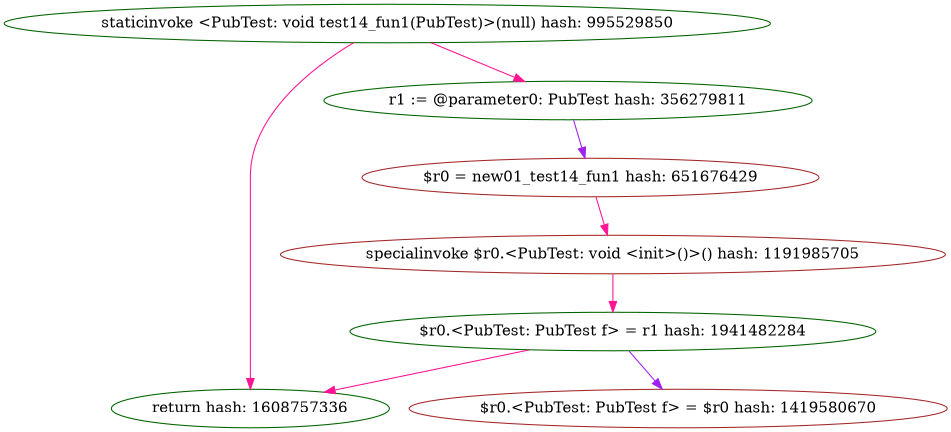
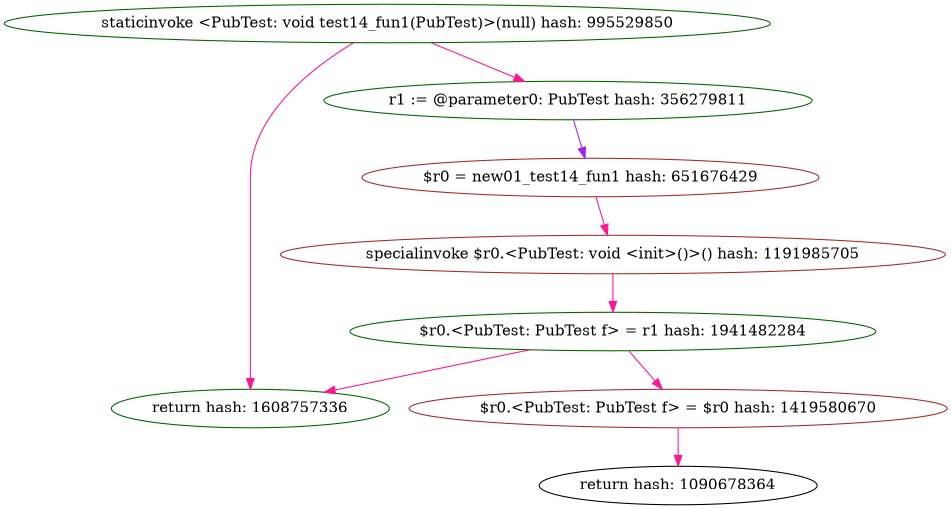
  digraph {
    node [color=darkgreen]
    edge [color=deeppink]
    "staticinvoke <PubTest: void test14_fun1(PubTest)>(null) hash: 995529850"
    "return hash: 1608757336"
    "r1 := @parameter0: PubTest hash: 356279811"
    "$r0 = new01_test14_fun1 hash: 651676429" [color=brown]
    "specialinvoke $r0.<PubTest: void <init>()>() hash: 1191985705" [color=brown]
    "$r0.<PubTest: PubTest f> = r1 hash: 1941482284"
    "$r0.<PubTest: PubTest f> = $r0 hash: 1419580670" [color=brown]
+   "return hash: 1090678364" [color=black]
    "staticinvoke <PubTest: void test14_fun1(PubTest)>(null) hash: 995529850" -> "return hash: 1608757336"
    "staticinvoke <PubTest: void test14_fun1(PubTest)>(null) hash: 995529850" -> "r1 := @parameter0: PubTest hash: 356279811"
    "r1 := @parameter0: PubTest hash: 356279811" -> "$r0 = new01_test14_fun1 hash: 651676429" [color=purple]
    "$r0 = new01_test14_fun1 hash: 651676429" -> "specialinvoke $r0.<PubTest: void <init>()>() hash: 1191985705"
    "specialinvoke $r0.<PubTest: void <init>()>() hash: 1191985705" -> "$r0.<PubTest: PubTest f> = r1 hash: 1941482284"
    "$r0.<PubTest: PubTest f> = r1 hash: 1941482284" -> "return hash: 1608757336"
-   "$r0.<PubTest: PubTest f> = r1 hash: 1941482284" -> "$r0.<PubTest: PubTest f> = $r0 hash: 1419580670" [color=purple]
+   "$r0.<PubTest: PubTest f> = r1 hash: 1941482284" -> "$r0.<PubTest: PubTest f> = $r0 hash: 1419580670"
+   "$r0.<PubTest: PubTest f> = $r0 hash: 1419580670" -> "return hash: 1090678364"
  }
